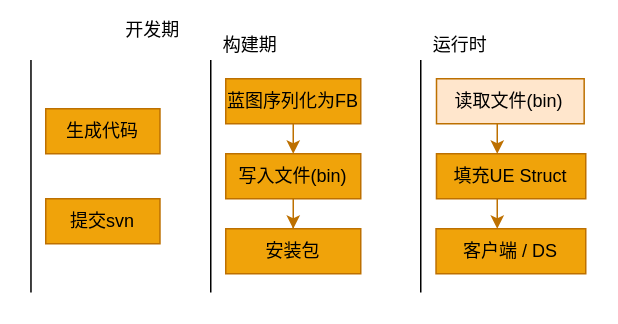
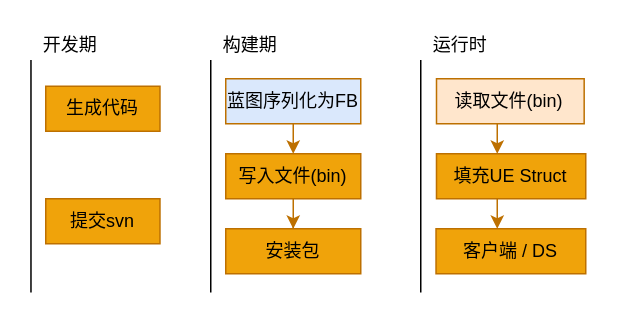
  <mxCell id="0" />
  <mxCell id="1" parent="0" />
  <mxCell id="2" value="" style="shape=partialRectangle;whiteSpace=wrap;html=1;right=0;top=0;bottom=0;fillColor=none;routingCenterX=-0.5;fontSize=9;fontColor=#FFFFFF;" parent="1" vertex="1"><mxGeometry x="20.15" y="40" width="90" height="154" as="geometry" /></mxCell>
  <mxCell id="3" value="" style="shape=partialRectangle;whiteSpace=wrap;html=1;right=0;top=0;bottom=0;fillColor=none;routingCenterX=-0.5;fontSize=9;fontColor=#FFFFFF;" parent="1" vertex="1"><mxGeometry x="140" y="40" width="90" height="154" as="geometry" /></mxCell>
  <mxCell id="4" style="edgeStyle=orthogonalEdgeStyle;rounded=0;orthogonalLoop=1;jettySize=auto;html=1;exitX=0.5;exitY=1;exitDx=0;exitDy=0;entryX=0.5;entryY=0;entryDx=0;entryDy=0;fillColor=#f0a30a;strokeColor=#BD7000;" parent="1" source="5" target="7" edge="1"><mxGeometry relative="1" as="geometry" /></mxCell>
- <mxCell id="5" value="&lt;font color=&quot;#000000&quot;&gt;蓝图序列化为FB&lt;/font&gt;" style="rounded=0;whiteSpace=wrap;html=1;fillColor=#f0a30a;strokeColor=#BD7000;fontColor=#FFFFFF;" parent="1" vertex="1"><mxGeometry x="150" y="52" width="90" height="30" as="geometry" /></mxCell>
+ <mxCell id="5" value="&lt;font color=&quot;#000000&quot;&gt;蓝图序列化为FB&lt;/font&gt;" style="rounded=0;whiteSpace=wrap;html=1;fillColor=#dae8fc;strokeColor=#BD7000;fontColor=#FFFFFF;" parent="1" vertex="1"><mxGeometry x="150" y="52" width="90" height="30" as="geometry" /></mxCell>
  <mxCell id="6" style="edgeStyle=orthogonalEdgeStyle;rounded=0;orthogonalLoop=1;jettySize=auto;html=1;entryX=0.5;entryY=0;entryDx=0;entryDy=0;fillColor=#f0a30a;strokeColor=#BD7000;" parent="1" source="7" target="8" edge="1"><mxGeometry relative="1" as="geometry" /></mxCell>
  <mxCell id="7" value="&lt;font color=&quot;#000000&quot;&gt;写入文件(bin)&lt;/font&gt;" style="rounded=0;whiteSpace=wrap;html=1;fillColor=#f0a30a;strokeColor=#BD7000;fontColor=#FFFFFF;" parent="1" vertex="1"><mxGeometry x="150" y="102" width="90" height="30" as="geometry" /></mxCell>
  <mxCell id="8" value="&lt;font color=&quot;#000000&quot;&gt;安装包&lt;/font&gt;" style="rounded=0;whiteSpace=wrap;html=1;fillColor=#f0a30a;strokeColor=#BD7000;fontColor=#FFFFFF;" parent="1" vertex="1"><mxGeometry x="150" y="152" width="90" height="30" as="geometry" /></mxCell>
- <mxCell id="9" value="&lt;font color=&quot;#000000&quot;&gt;生成代码&lt;/font&gt;" style="rounded=0;whiteSpace=wrap;html=1;fillColor=#f0a30a;strokeColor=#BD7000;fontColor=#FFFFFF;" parent="1" vertex="1"><mxGeometry x="29.998" y="72" width="76.152" height="30" as="geometry" /></mxCell>
+ <mxCell id="9" value="&lt;font color=&quot;#000000&quot;&gt;生成代码&lt;/font&gt;" style="rounded=0;whiteSpace=wrap;html=1;fillColor=#f0a30a;strokeColor=#BD7000;fontColor=#FFFFFF;" parent="1" vertex="1"><mxGeometry x="29.998" y="57" width="76.152" height="30" as="geometry" /></mxCell>
  <mxCell id="10" value="&lt;font color=&quot;#000000&quot;&gt;提交svn&lt;/font&gt;" style="rounded=0;whiteSpace=wrap;html=1;fillColor=#f0a30a;strokeColor=#BD7000;fontColor=#FFFFFF;" parent="1" vertex="1"><mxGeometry x="30.003" y="132" width="76.152" height="30" as="geometry" /></mxCell>
  <mxCell id="11" value="" style="shape=partialRectangle;whiteSpace=wrap;html=1;right=0;top=0;bottom=0;fillColor=none;routingCenterX=-0.5;fontSize=9;fontColor=#FFFFFF;" parent="1" vertex="1"><mxGeometry x="280" y="40" width="90" height="154" as="geometry" /></mxCell>
  <mxCell id="12" value="&lt;font color=&quot;#000000&quot;&gt;客户端 / DS&lt;/font&gt;" style="rounded=0;whiteSpace=wrap;html=1;fillColor=#f0a30a;strokeColor=#BD7000;fontColor=#FFFFFF;" parent="1" vertex="1"><mxGeometry x="290.19" y="152" width="99.81" height="30" as="geometry" /></mxCell>
  <mxCell id="13" value="&lt;font color=&quot;#000000&quot;&gt;填充UE Struct&lt;/font&gt;" style="rounded=0;whiteSpace=wrap;html=1;fillColor=#f0a30a;strokeColor=#BD7000;fontColor=#FFFFFF;" parent="1" vertex="1"><mxGeometry x="290.49" y="102" width="99.51" height="30" as="geometry" /></mxCell>
  <mxCell id="14" value="&lt;font color=&quot;#000000&quot;&gt;读取文件(bin)&lt;/font&gt;" style="rounded=0;whiteSpace=wrap;html=1;fillColor=#ffe6cc;strokeColor=#BD7000;fontColor=#FFFFFF;" parent="1" vertex="1"><mxGeometry x="290.495" y="52" width="98.453" height="30" as="geometry" /></mxCell>
- <mxCell id="15" value="开发期" style="text;html=1;align=center;verticalAlign=middle;resizable=0;points=[];autosize=1;" parent="1" vertex="1"><mxGeometry x="76.15" y="10" width="50" height="20" as="geometry" /></mxCell>
+ <mxCell id="15" value="开发期" style="text;html=1;align=center;verticalAlign=middle;resizable=0;points=[];autosize=1;" parent="1" vertex="1"><mxGeometry x="21.15" y="20" width="50" height="20" as="geometry" /></mxCell>
  <mxCell id="16" value="构建期" style="text;html=1;align=center;verticalAlign=middle;resizable=0;points=[];autosize=1;" parent="1" vertex="1"><mxGeometry x="141" y="20" width="50" height="20" as="geometry" /></mxCell>
  <mxCell id="17" value="运行时" style="text;html=1;align=center;verticalAlign=middle;resizable=0;points=[];autosize=1;" parent="1" vertex="1"><mxGeometry x="281" y="20" width="50" height="20" as="geometry" /></mxCell>
  <mxCell id="18" style="edgeStyle=orthogonalEdgeStyle;rounded=0;orthogonalLoop=1;jettySize=auto;html=1;exitX=0.5;exitY=1;exitDx=0;exitDy=0;entryX=0.5;entryY=0;entryDx=0;entryDy=0;fillColor=#f0a30a;strokeColor=#BD7000;" parent="1" edge="1"><mxGeometry relative="1" as="geometry"><mxPoint x="331.004" y="82" as="sourcePoint" /><mxPoint x="331.009" y="102" as="targetPoint" /></mxGeometry></mxCell>
  <mxCell id="19" style="edgeStyle=orthogonalEdgeStyle;rounded=0;orthogonalLoop=1;jettySize=auto;html=1;exitX=0.5;exitY=1;exitDx=0;exitDy=0;entryX=0.5;entryY=0;entryDx=0;entryDy=0;fillColor=#f0a30a;strokeColor=#BD7000;" parent="1" edge="1"><mxGeometry relative="1" as="geometry"><mxPoint x="331.004" y="132" as="sourcePoint" /><mxPoint x="331.009" y="152" as="targetPoint" /></mxGeometry></mxCell>
